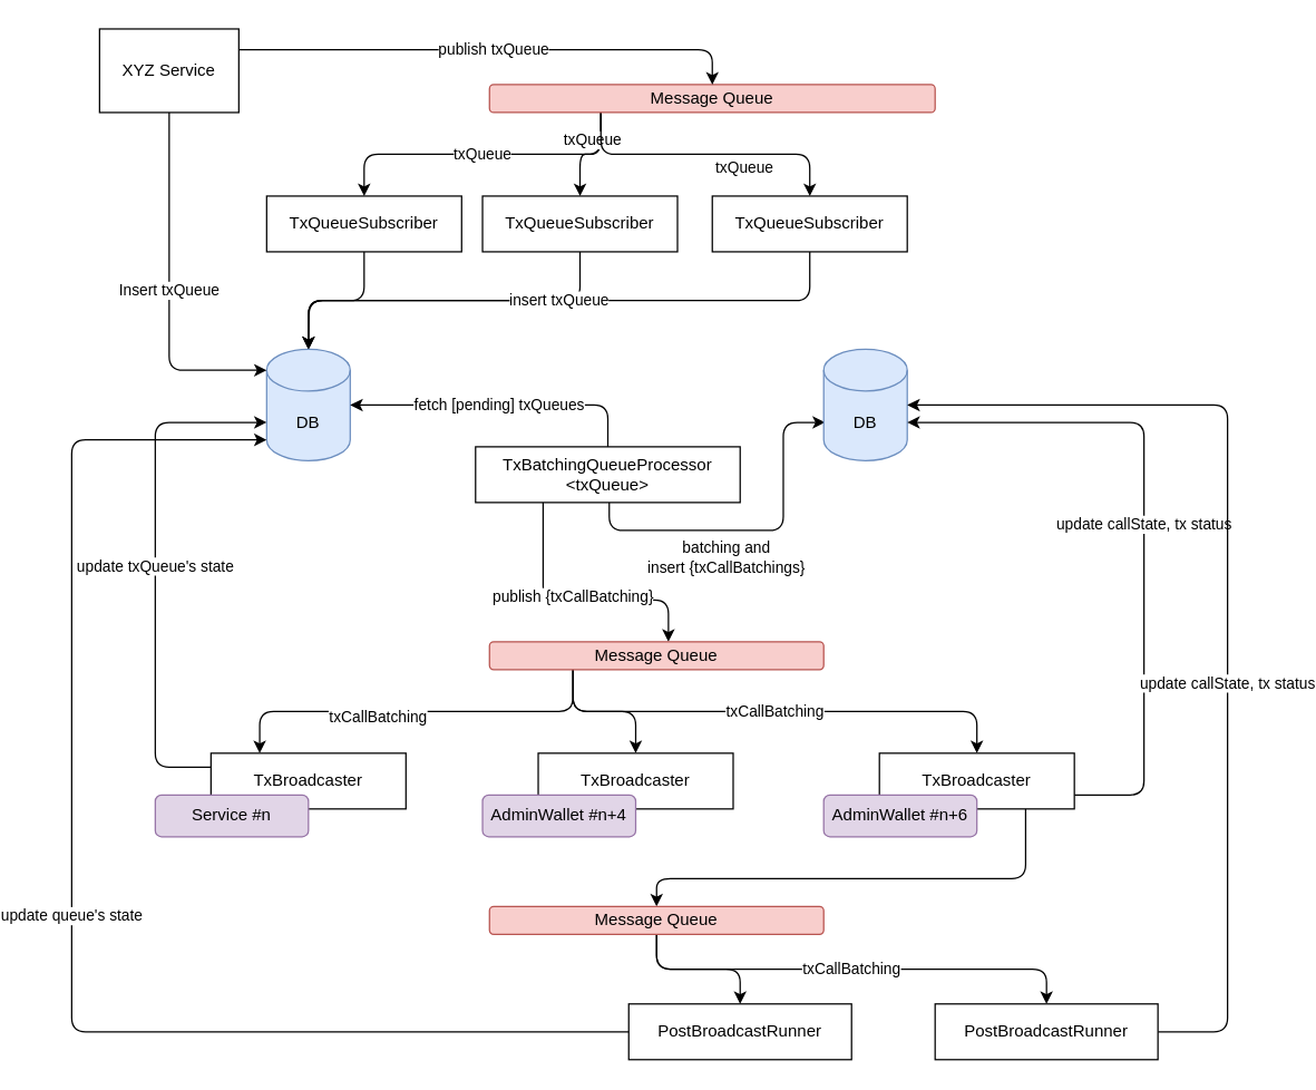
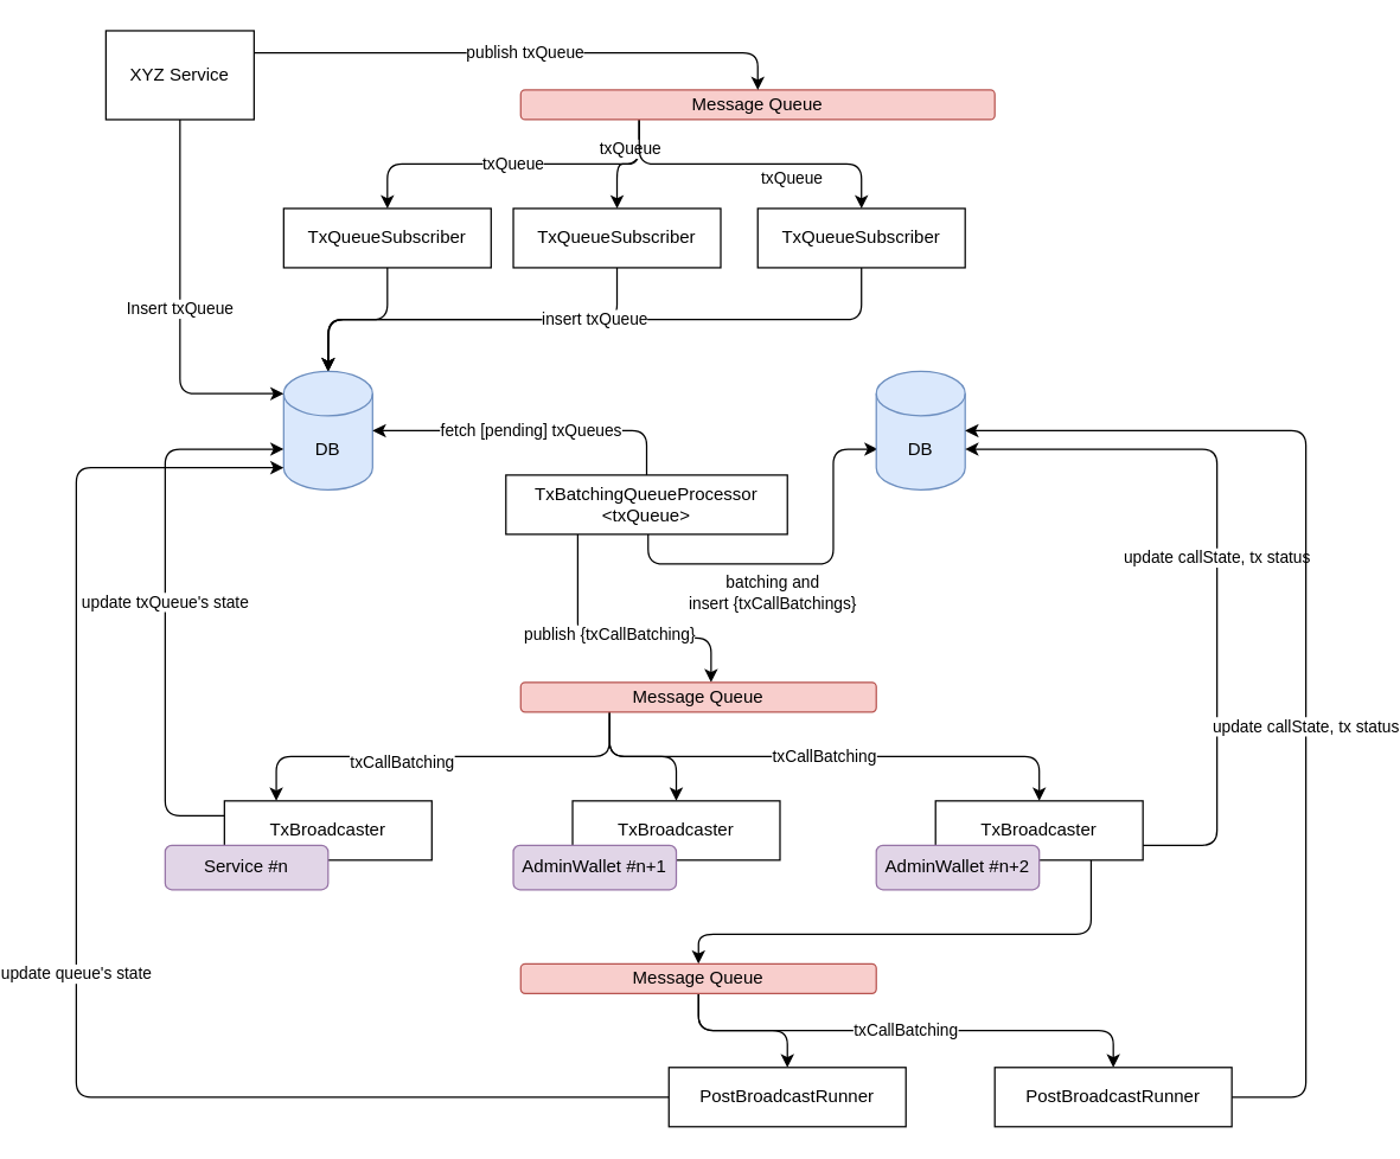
  <mxCell id="0" />
  <mxCell id="1" parent="0" />
  <mxCell id="2" value="txQueue" style="edgeStyle=orthogonalEdgeStyle;html=1;exitX=0.25;exitY=1;exitDx=0;exitDy=0;entryX=0.5;entryY=0;entryDx=0;entryDy=0;" parent="1" source="5" target="7" edge="1"><mxGeometry relative="1" as="geometry" /></mxCell>
  <mxCell id="3" value="txQueue" style="edgeStyle=orthogonalEdgeStyle;html=1;exitX=0.25;exitY=1;exitDx=0;exitDy=0;entryX=0.5;entryY=0;entryDx=0;entryDy=0;" parent="1" source="5" target="9" edge="1"><mxGeometry x="-0.046" y="-10" relative="1" as="geometry"><mxPoint as="offset" /></mxGeometry></mxCell>
  <mxCell id="4" value="txQueue" style="edgeStyle=orthogonalEdgeStyle;html=1;exitX=0.25;exitY=1;exitDx=0;exitDy=0;entryX=0.5;entryY=0;entryDx=0;entryDy=0;" parent="1" source="5" target="11" edge="1"><mxGeometry x="0.267" y="-10" relative="1" as="geometry"><mxPoint as="offset" /></mxGeometry></mxCell>
  <mxCell id="5" value="Message Queue" style="rounded=1;whiteSpace=wrap;html=1;fillColor=#f8cecc;strokeColor=#b85450;" parent="1" vertex="1"><mxGeometry x="320" y="60" width="320" height="20" as="geometry" /></mxCell>
  <mxCell id="6" style="edgeStyle=orthogonalEdgeStyle;html=1;exitX=0.5;exitY=1;exitDx=0;exitDy=0;entryX=0.5;entryY=0;entryDx=0;entryDy=0;entryPerimeter=0;" parent="1" source="7" target="12" edge="1"><mxGeometry relative="1" as="geometry" /></mxCell>
  <mxCell id="7" value="TxQueueSubscriber" style="rounded=0;whiteSpace=wrap;html=1;" parent="1" vertex="1"><mxGeometry x="160" y="140" width="140" height="40" as="geometry" /></mxCell>
  <mxCell id="8" style="edgeStyle=orthogonalEdgeStyle;html=1;exitX=0.5;exitY=1;exitDx=0;exitDy=0;" parent="1" source="9" edge="1"><mxGeometry relative="1" as="geometry"><mxPoint x="190" y="250" as="targetPoint" /></mxGeometry></mxCell>
  <mxCell id="9" value="TxQueueSubscriber" style="rounded=0;whiteSpace=wrap;html=1;" parent="1" vertex="1"><mxGeometry x="315" y="140" width="140" height="40" as="geometry" /></mxCell>
  <mxCell id="10" value="insert txQueue" style="edgeStyle=orthogonalEdgeStyle;html=1;exitX=0.5;exitY=1;exitDx=0;exitDy=0;" parent="1" source="11" target="12" edge="1"><mxGeometry relative="1" as="geometry" /></mxCell>
  <mxCell id="11" value="TxQueueSubscriber" style="rounded=0;whiteSpace=wrap;html=1;" parent="1" vertex="1"><mxGeometry x="480" y="140" width="140" height="40" as="geometry" /></mxCell>
  <mxCell id="12" value="DB" style="shape=cylinder3;whiteSpace=wrap;html=1;boundedLbl=1;backgroundOutline=1;size=15;fillColor=#dae8fc;strokeColor=#6c8ebf;" parent="1" vertex="1"><mxGeometry x="160" y="250" width="60" height="80" as="geometry" /></mxCell>
  <mxCell id="13" value="Insert txQueue" style="edgeStyle=orthogonalEdgeStyle;html=1;exitX=0.5;exitY=1;exitDx=0;exitDy=0;entryX=0;entryY=0;entryDx=0;entryDy=15;entryPerimeter=0;" parent="1" source="15" target="12" edge="1"><mxGeometry relative="1" as="geometry" /></mxCell>
  <mxCell id="14" value="publish txQueue" style="edgeStyle=orthogonalEdgeStyle;html=1;exitX=1;exitY=0.25;exitDx=0;exitDy=0;entryX=0.5;entryY=0;entryDx=0;entryDy=0;" parent="1" source="15" target="5" edge="1"><mxGeometry relative="1" as="geometry" /></mxCell>
  <mxCell id="15" value="XYZ Service" style="rounded=0;whiteSpace=wrap;html=1;" parent="1" vertex="1"><mxGeometry x="40" y="20" width="100" height="60" as="geometry" /></mxCell>
  <mxCell id="16" value="fetch [pending] txQueues" style="edgeStyle=orthogonalEdgeStyle;html=1;exitX=0.5;exitY=0;exitDx=0;exitDy=0;entryX=1;entryY=0.5;entryDx=0;entryDy=0;entryPerimeter=0;" parent="1" source="20" target="12" edge="1"><mxGeometry relative="1" as="geometry" /></mxCell>
  <mxCell id="17" value="batching and &lt;br&gt;insert {txCallBatchings}" style="edgeStyle=orthogonalEdgeStyle;html=1;exitX=0.5;exitY=1;exitDx=0;exitDy=0;entryX=0;entryY=0;entryDx=0;entryDy=52.5;entryPerimeter=0;" parent="1" edge="1"><mxGeometry x="-0.176" y="-20" relative="1" as="geometry"><mxPoint x="406" y="360" as="sourcePoint" /><mxPoint x="561" y="302.5" as="targetPoint" /><Array as="points"><mxPoint x="406" y="380" /><mxPoint x="531" y="380" /><mxPoint x="531" y="303" /></Array><mxPoint as="offset" /></mxGeometry></mxCell>
  <mxCell id="18" style="edgeStyle=orthogonalEdgeStyle;html=1;exitX=0.25;exitY=1;exitDx=0;exitDy=0;entryX=0.25;entryY=0;entryDx=0;entryDy=0;" parent="1" edge="1"><mxGeometry relative="1" as="geometry"><mxPoint x="358.5" y="360" as="sourcePoint" /><mxPoint x="448.5" y="460" as="targetPoint" /><Array as="points"><mxPoint x="358" y="430" /><mxPoint x="448" y="430" /></Array></mxGeometry></mxCell>
  <mxCell id="19" value="publish {txCallBatching}" style="edgeLabel;html=1;align=center;verticalAlign=middle;resizable=0;points=[];" parent="18" vertex="1" connectable="0"><mxGeometry x="-0.045" y="3" relative="1" as="geometry"><mxPoint as="offset" /></mxGeometry></mxCell>
  <mxCell id="20" value="TxBatchingQueueProcessor&lt;br&gt;&amp;lt;txQueue&amp;gt;" style="rounded=0;whiteSpace=wrap;html=1;" parent="1" vertex="1"><mxGeometry x="310" y="320" width="190" height="40" as="geometry" /></mxCell>
  <mxCell id="21" value="DB" style="shape=cylinder3;whiteSpace=wrap;html=1;boundedLbl=1;backgroundOutline=1;size=15;fillColor=#dae8fc;strokeColor=#6c8ebf;" parent="1" vertex="1"><mxGeometry x="560" y="250" width="60" height="80" as="geometry" /></mxCell>
  <mxCell id="22" style="edgeStyle=orthogonalEdgeStyle;html=1;exitX=0.25;exitY=1;exitDx=0;exitDy=0;entryX=0.25;entryY=0;entryDx=0;entryDy=0;" parent="1" source="26" target="28" edge="1"><mxGeometry relative="1" as="geometry" /></mxCell>
  <mxCell id="23" value="txCallBatching" style="edgeLabel;html=1;align=center;verticalAlign=middle;resizable=0;points=[];" parent="22" vertex="1" connectable="0"><mxGeometry x="0.201" y="3" relative="1" as="geometry"><mxPoint as="offset" /></mxGeometry></mxCell>
  <mxCell id="24" style="edgeStyle=orthogonalEdgeStyle;html=1;exitX=0.25;exitY=1;exitDx=0;exitDy=0;entryX=0.5;entryY=0;entryDx=0;entryDy=0;" parent="1" source="26" target="30" edge="1"><mxGeometry relative="1" as="geometry" /></mxCell>
  <mxCell id="25" value="txCallBatching" style="edgeStyle=orthogonalEdgeStyle;html=1;exitX=0.25;exitY=1;exitDx=0;exitDy=0;entryX=0.5;entryY=0;entryDx=0;entryDy=0;" parent="1" source="26" target="34" edge="1"><mxGeometry relative="1" as="geometry" /></mxCell>
  <mxCell id="26" value="Message Queue" style="rounded=1;whiteSpace=wrap;html=1;fillColor=#f8cecc;strokeColor=#b85450;" parent="1" vertex="1"><mxGeometry x="320" y="460" width="240" height="20" as="geometry" /></mxCell>
  <mxCell id="27" value="update txQueue's state" style="edgeStyle=orthogonalEdgeStyle;html=1;exitX=0;exitY=0.25;exitDx=0;exitDy=0;entryX=0;entryY=0;entryDx=0;entryDy=52.5;entryPerimeter=0;" parent="1" source="28" target="12" edge="1"><mxGeometry relative="1" as="geometry"><Array as="points"><mxPoint x="80" y="550" /><mxPoint x="80" y="302" /></Array></mxGeometry></mxCell>
  <mxCell id="28" value="TxBroadcaster" style="rounded=0;whiteSpace=wrap;html=1;" parent="1" vertex="1"><mxGeometry x="120" y="540" width="140" height="40" as="geometry" /></mxCell>
  <mxCell id="29" value="Service #n" style="rounded=1;whiteSpace=wrap;html=1;fillColor=#e1d5e7;strokeColor=#9673a6;" parent="1" vertex="1"><mxGeometry x="80" y="570" width="110" height="30" as="geometry" /></mxCell>
  <mxCell id="30" value="TxBroadcaster" style="rounded=0;whiteSpace=wrap;html=1;" parent="1" vertex="1"><mxGeometry x="355" y="540" width="140" height="40" as="geometry" /></mxCell>
- <mxCell id="31" value="AdminWallet #n+4" style="rounded=1;whiteSpace=wrap;html=1;fillColor=#e1d5e7;strokeColor=#9673a6;" parent="1" vertex="1"><mxGeometry x="315" y="570" width="110" height="30" as="geometry" /></mxCell>
+ <mxCell id="31" value="AdminWallet #n+1" style="rounded=1;whiteSpace=wrap;html=1;fillColor=#e1d5e7;strokeColor=#9673a6;" parent="1" vertex="1"><mxGeometry x="315" y="570" width="110" height="30" as="geometry" /></mxCell>
  <mxCell id="32" value="update callState, tx status" style="edgeStyle=orthogonalEdgeStyle;html=1;exitX=1;exitY=0.75;exitDx=0;exitDy=0;entryX=1;entryY=0;entryDx=0;entryDy=52.5;entryPerimeter=0;" parent="1" source="34" target="21" edge="1"><mxGeometry relative="1" as="geometry"><Array as="points"><mxPoint x="790" y="570" /><mxPoint x="790" y="302" /></Array></mxGeometry></mxCell>
  <mxCell id="33" style="edgeStyle=orthogonalEdgeStyle;html=1;exitX=0.75;exitY=1;exitDx=0;exitDy=0;entryX=0.5;entryY=0;entryDx=0;entryDy=0;" parent="1" source="34" target="40" edge="1"><mxGeometry relative="1" as="geometry"><Array as="points"><mxPoint x="705" y="630" /><mxPoint x="440" y="630" /></Array></mxGeometry></mxCell>
  <mxCell id="34" value="TxBroadcaster" style="rounded=0;whiteSpace=wrap;html=1;" parent="1" vertex="1"><mxGeometry x="600" y="540" width="140" height="40" as="geometry" /></mxCell>
- <mxCell id="35" value="AdminWallet #n+6" style="rounded=1;whiteSpace=wrap;html=1;fillColor=#e1d5e7;strokeColor=#9673a6;" parent="1" vertex="1"><mxGeometry x="560" y="570" width="110" height="30" as="geometry" /></mxCell>
+ <mxCell id="35" value="AdminWallet #n+2" style="rounded=1;whiteSpace=wrap;html=1;fillColor=#e1d5e7;strokeColor=#9673a6;" parent="1" vertex="1"><mxGeometry x="560" y="570" width="110" height="30" as="geometry" /></mxCell>
  <mxCell id="36" value="update queue's state" style="edgeStyle=orthogonalEdgeStyle;html=1;exitX=0;exitY=0.5;exitDx=0;exitDy=0;entryX=0;entryY=1;entryDx=0;entryDy=-15;entryPerimeter=0;" parent="1" source="37" target="12" edge="1"><mxGeometry relative="1" as="geometry"><Array as="points"><mxPoint x="20" y="740" /><mxPoint x="20" y="315" /></Array></mxGeometry></mxCell>
  <mxCell id="37" value="PostBroadcastRunner" style="rounded=0;whiteSpace=wrap;html=1;" parent="1" vertex="1"><mxGeometry x="420" y="720" width="160" height="40" as="geometry" /></mxCell>
  <mxCell id="38" style="edgeStyle=orthogonalEdgeStyle;html=1;exitX=0.5;exitY=1;exitDx=0;exitDy=0;entryX=0.5;entryY=0;entryDx=0;entryDy=0;" parent="1" source="40" target="37" edge="1"><mxGeometry relative="1" as="geometry" /></mxCell>
  <mxCell id="39" value="txCallBatching" style="edgeStyle=orthogonalEdgeStyle;html=1;exitX=0.5;exitY=1;exitDx=0;exitDy=0;entryX=0.5;entryY=0;entryDx=0;entryDy=0;" parent="1" source="40" target="42" edge="1"><mxGeometry relative="1" as="geometry" /></mxCell>
  <mxCell id="40" value="Message Queue" style="rounded=1;whiteSpace=wrap;html=1;fillColor=#f8cecc;strokeColor=#b85450;" parent="1" vertex="1"><mxGeometry x="320" y="650" width="240" height="20" as="geometry" /></mxCell>
  <mxCell id="41" value="update callState, tx status" style="edgeStyle=orthogonalEdgeStyle;html=1;exitX=1;exitY=0.5;exitDx=0;exitDy=0;entryX=1;entryY=0.5;entryDx=0;entryDy=0;entryPerimeter=0;" parent="1" source="42" target="21" edge="1"><mxGeometry x="-0.178" relative="1" as="geometry"><Array as="points"><mxPoint x="850" y="740" /><mxPoint x="850" y="290" /></Array><mxPoint as="offset" /></mxGeometry></mxCell>
  <mxCell id="42" value="PostBroadcastRunner" style="rounded=0;whiteSpace=wrap;html=1;" parent="1" vertex="1"><mxGeometry x="640" y="720" width="160" height="40" as="geometry" /></mxCell>
